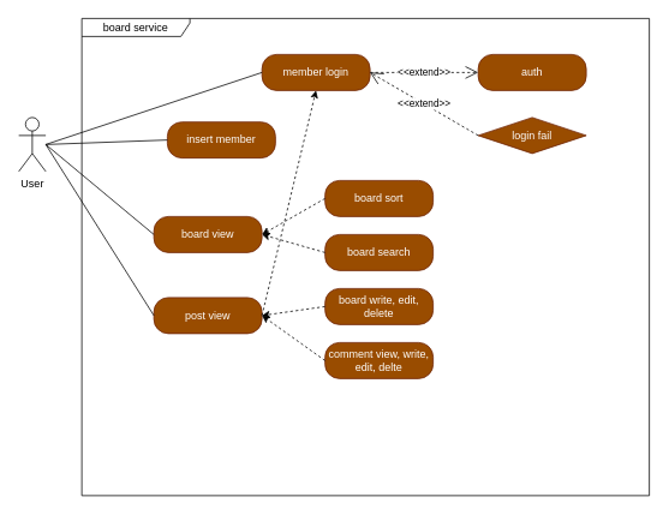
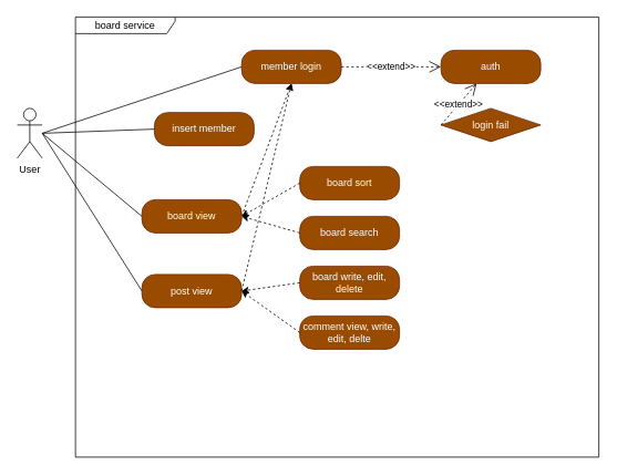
  <mxCell id="0" />
  <mxCell id="1" parent="0" />
  <mxCell id="2" value="User" style="shape=umlActor;verticalLabelPosition=bottom;verticalAlign=top;html=1;" vertex="1" parent="1"><mxGeometry x="20" y="130" width="30" height="60" as="geometry" /></mxCell>
  <mxCell id="3" value="board service" style="shape=umlFrame;whiteSpace=wrap;html=1;pointerEvents=0;width=120;height=20;" vertex="1" parent="1"><mxGeometry x="90" y="20" width="630" height="530" as="geometry" /></mxCell>
  <mxCell id="4" value="member login" style="rounded=1;whiteSpace=wrap;html=1;arcSize=40;fontColor=#ffffff;fillColor=#994C00;strokeColor=#6D1F00;" vertex="1" parent="1"><mxGeometry x="290" y="60" width="120" height="40" as="geometry" /></mxCell>
  <mxCell id="5" value="insert member" style="rounded=1;whiteSpace=wrap;html=1;arcSize=40;fontColor=#ffffff;fillColor=#994C00;strokeColor=#6D1F00;" vertex="1" parent="1"><mxGeometry x="185" y="135" width="120" height="40" as="geometry" /></mxCell>
+ <mxCell id="6" style="rounded=0;orthogonalLoop=1;jettySize=auto;html=1;entryX=0.5;entryY=1;entryDx=0;entryDy=0;exitX=1;exitY=0.5;exitDx=0;exitDy=0;dashed=1;" edge="1" parent="1" source="7" target="4"><mxGeometry relative="1" as="geometry" /></mxCell>
  <mxCell id="7" value="board view" style="rounded=1;whiteSpace=wrap;html=1;arcSize=40;fontColor=#ffffff;fillColor=#994C00;strokeColor=#6D1F00;" vertex="1" parent="1"><mxGeometry x="170" y="240" width="120" height="40" as="geometry" /></mxCell>
  <mxCell id="8" value="post view" style="rounded=1;whiteSpace=wrap;html=1;arcSize=40;fontColor=#ffffff;fillColor=#994C00;strokeColor=#6D1F00;" vertex="1" parent="1"><mxGeometry x="170" y="330" width="120" height="40" as="geometry" /></mxCell>
  <mxCell id="9" value="board sort" style="rounded=1;whiteSpace=wrap;html=1;arcSize=40;fontColor=#ffffff;fillColor=#994C00;strokeColor=#6D1F00;" vertex="1" parent="1"><mxGeometry x="360" y="200" width="120" height="40" as="geometry" /></mxCell>
  <mxCell id="10" value="board search" style="rounded=1;whiteSpace=wrap;html=1;arcSize=40;fontColor=#ffffff;fillColor=#994C00;strokeColor=#6D1F00;" vertex="1" parent="1"><mxGeometry x="360" y="260" width="120" height="40" as="geometry" /></mxCell>
  <mxCell id="11" value="board write, edit, delete" style="rounded=1;whiteSpace=wrap;html=1;arcSize=40;fontColor=#ffffff;fillColor=#994C00;strokeColor=#6D1F00;" vertex="1" parent="1"><mxGeometry x="360" y="320" width="120" height="40" as="geometry" /></mxCell>
  <mxCell id="12" value="comment view, write, edit, delte" style="rounded=1;whiteSpace=wrap;html=1;arcSize=40;fontColor=#ffffff;fillColor=#994C00;strokeColor=#6D1F00;" vertex="1" parent="1"><mxGeometry x="360" y="380" width="120" height="40" as="geometry" /></mxCell>
  <mxCell id="13" value="auth" style="rounded=1;whiteSpace=wrap;html=1;arcSize=40;fontColor=#ffffff;fillColor=#994C00;strokeColor=#6D1F00;" vertex="1" parent="1"><mxGeometry x="530" y="60" width="120" height="40" as="geometry" /></mxCell>
  <mxCell id="14" value="login fail" style="rhombus;whiteSpace=wrap;html=1;arcSize=40;fontColor=#ffffff;fillColor=#994C00;strokeColor=#6D1F00;" vertex="1" parent="1"><mxGeometry x="530" y="130" width="120" height="40" as="geometry" /></mxCell>
  <mxCell id="15" value="" style="endArrow=none;html=1;rounded=0;entryX=0;entryY=0.5;entryDx=0;entryDy=0;" edge="1" parent="1" target="5"><mxGeometry width="50" height="50" relative="1" as="geometry"><mxPoint x="50" y="160" as="sourcePoint" /><mxPoint x="400" y="240" as="targetPoint" /></mxGeometry></mxCell>
  <mxCell id="16" value="" style="endArrow=none;html=1;rounded=0;entryX=0;entryY=0.5;entryDx=0;entryDy=0;" edge="1" parent="1" target="4"><mxGeometry width="50" height="50" relative="1" as="geometry"><mxPoint x="50" y="160" as="sourcePoint" /><mxPoint x="180" y="180" as="targetPoint" /></mxGeometry></mxCell>
  <mxCell id="17" value="" style="endArrow=none;html=1;rounded=0;entryX=0;entryY=0.5;entryDx=0;entryDy=0;" edge="1" parent="1" target="7"><mxGeometry width="50" height="50" relative="1" as="geometry"><mxPoint x="50" y="160" as="sourcePoint" /><mxPoint x="280" y="100" as="targetPoint" /></mxGeometry></mxCell>
  <mxCell id="18" value="" style="endArrow=none;html=1;rounded=0;entryX=0;entryY=0.5;entryDx=0;entryDy=0;" edge="1" parent="1" target="8"><mxGeometry width="50" height="50" relative="1" as="geometry"><mxPoint x="50" y="160" as="sourcePoint" /><mxPoint x="180" y="270" as="targetPoint" /></mxGeometry></mxCell>
  <mxCell id="19" style="rounded=0;orthogonalLoop=1;jettySize=auto;html=1;exitX=1;exitY=0.5;exitDx=0;exitDy=0;dashed=1;" edge="1" parent="1" source="8"><mxGeometry relative="1" as="geometry"><mxPoint x="320" y="280" as="sourcePoint" /><mxPoint x="350" y="100" as="targetPoint" /></mxGeometry></mxCell>
  <mxCell id="20" style="rounded=0;orthogonalLoop=1;jettySize=auto;html=1;entryX=1;entryY=0.5;entryDx=0;entryDy=0;exitX=0;exitY=0.5;exitDx=0;exitDy=0;dashed=1;" edge="1" parent="1" source="9" target="7"><mxGeometry relative="1" as="geometry"><mxPoint x="300" y="270" as="sourcePoint" /><mxPoint x="360" y="110" as="targetPoint" /></mxGeometry></mxCell>
  <mxCell id="21" style="rounded=0;orthogonalLoop=1;jettySize=auto;html=1;exitX=0;exitY=0.5;exitDx=0;exitDy=0;dashed=1;" edge="1" parent="1" source="10"><mxGeometry relative="1" as="geometry"><mxPoint x="370" y="230" as="sourcePoint" /><mxPoint x="290" y="260" as="targetPoint" /></mxGeometry></mxCell>
  <mxCell id="22" style="rounded=0;orthogonalLoop=1;jettySize=auto;html=1;exitX=0;exitY=0.5;exitDx=0;exitDy=0;dashed=1;" edge="1" parent="1" source="11"><mxGeometry relative="1" as="geometry"><mxPoint x="330" y="330" as="sourcePoint" /><mxPoint x="290" y="350" as="targetPoint" /></mxGeometry></mxCell>
  <mxCell id="23" style="rounded=0;orthogonalLoop=1;jettySize=auto;html=1;exitX=0;exitY=0.5;exitDx=0;exitDy=0;dashed=1;" edge="1" parent="1" source="12"><mxGeometry relative="1" as="geometry"><mxPoint x="370" y="350" as="sourcePoint" /><mxPoint x="290" y="350" as="targetPoint" /></mxGeometry></mxCell>
- <mxCell id="24" value="&amp;lt;&amp;lt;extend&amp;gt;&amp;gt;" style="endArrow=open;endSize=12;dashed=1;html=1;rounded=0;entryX=1;entryY=0.5;entryDx=0;entryDy=0;exitX=0;exitY=0.5;exitDx=0;exitDy=0;" edge="1" parent="1" source="14" target="4"><mxGeometry width="160" relative="1" as="geometry"><mxPoint x="400" y="140" as="sourcePoint" /><mxPoint x="560" y="140" as="targetPoint" /></mxGeometry></mxCell>
+ <mxCell id="24" value="&amp;lt;&amp;lt;extend&amp;gt;&amp;gt;" style="endArrow=open;endSize=12;dashed=1;html=1;rounded=0;exitX=0;exitY=0.5;exitDx=0;exitDy=0;" edge="1" parent="1" source="14" target="13"><mxGeometry width="160" relative="1" as="geometry"><mxPoint x="400" y="140" as="sourcePoint" /><mxPoint x="560" y="140" as="targetPoint" /></mxGeometry></mxCell>
  <mxCell id="25" value="&amp;lt;&amp;lt;extend&amp;gt;&amp;gt;" style="endArrow=open;endSize=12;dashed=1;html=1;rounded=0;entryX=0;entryY=0.5;entryDx=0;entryDy=0;" edge="1" parent="1" target="13"><mxGeometry width="160" relative="1" as="geometry"><mxPoint x="410" y="80" as="sourcePoint" /><mxPoint x="420" y="90" as="targetPoint" /></mxGeometry></mxCell>
